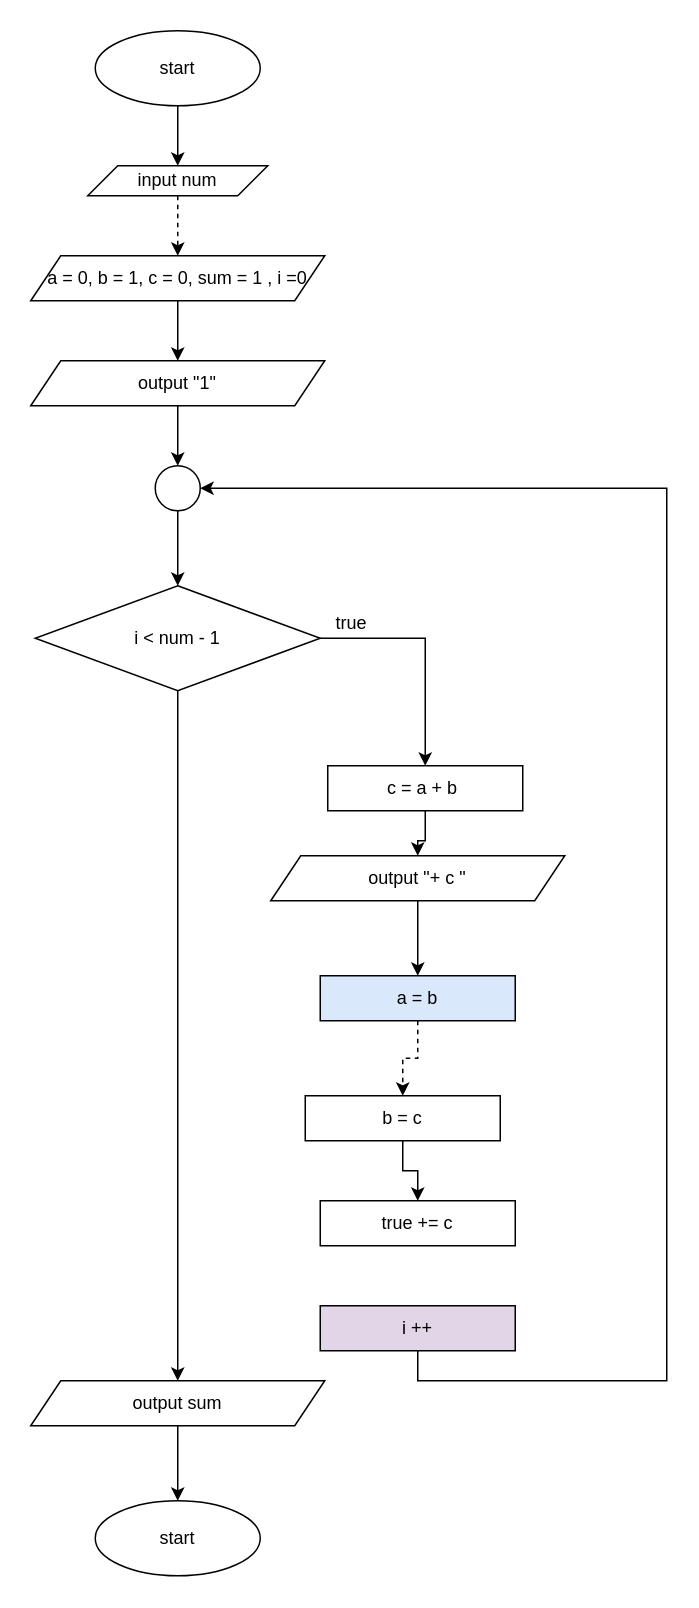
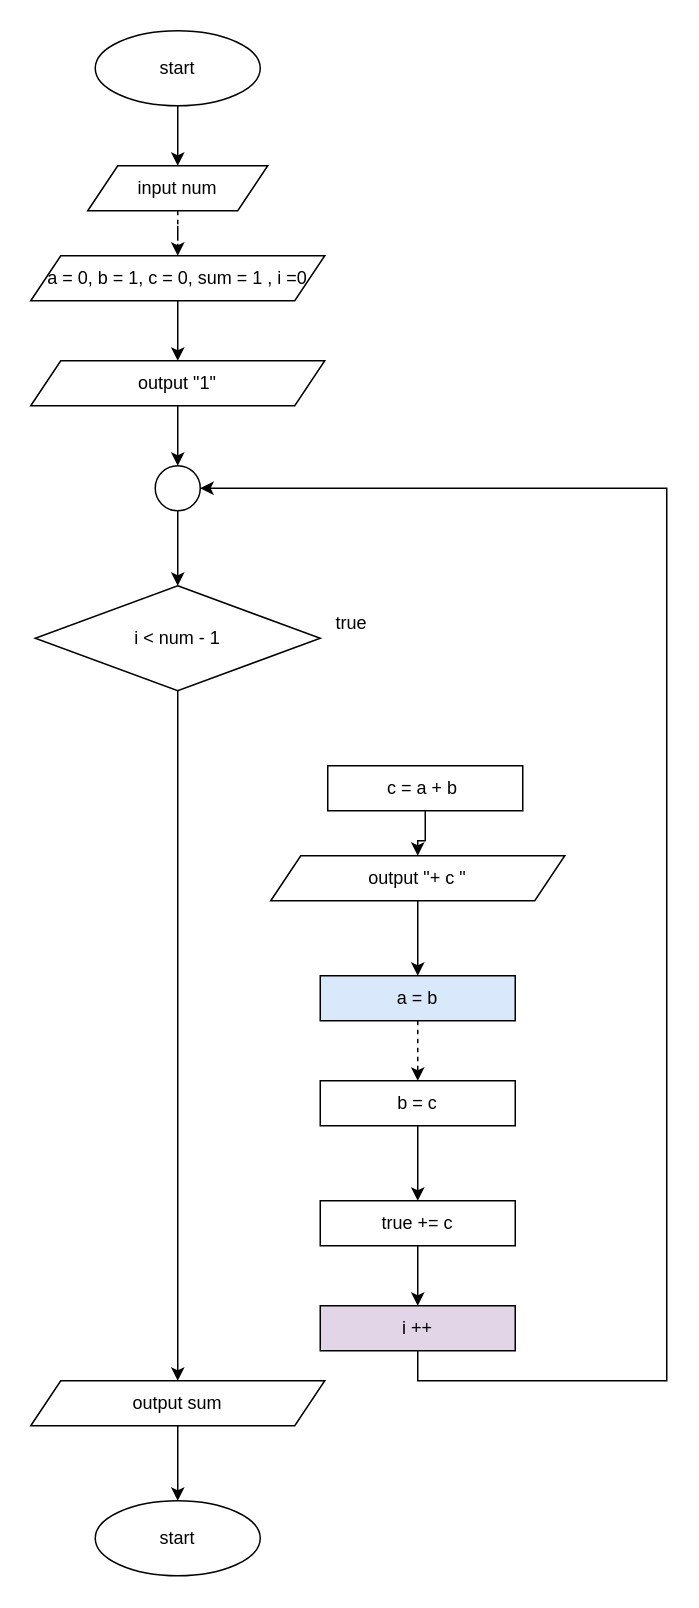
  <mxCell id="0" />
  <mxCell id="1" parent="0" />
  <mxCell id="2" value="" style="edgeStyle=orthogonalEdgeStyle;rounded=0;orthogonalLoop=1;jettySize=auto;html=1;" edge="1" parent="1" source="3" target="5"><mxGeometry relative="1" as="geometry" /></mxCell>
  <mxCell id="3" value="start" style="ellipse;whiteSpace=wrap;html=1;" vertex="1" parent="1"><mxGeometry x="63" y="20" width="110" height="50" as="geometry" /></mxCell>
  <mxCell id="4" value="" style="edgeStyle=orthogonalEdgeStyle;rounded=0;orthogonalLoop=1;jettySize=auto;html=1;dashed=1;" edge="1" parent="1" source="5" target="7"><mxGeometry relative="1" as="geometry" /></mxCell>
- <mxCell id="5" value="input num" style="shape=parallelogram;perimeter=parallelogramPerimeter;whiteSpace=wrap;html=1;fixedSize=1;" vertex="1" parent="1"><mxGeometry x="58" y="110" width="120" height="20" as="geometry" /></mxCell>
+ <mxCell id="5" value="input num" style="shape=parallelogram;perimeter=parallelogramPerimeter;whiteSpace=wrap;html=1;fixedSize=1;" vertex="1" parent="1"><mxGeometry x="58" y="110" width="120" height="30" as="geometry" /></mxCell>
  <mxCell id="6" value="" style="edgeStyle=orthogonalEdgeStyle;rounded=0;orthogonalLoop=1;jettySize=auto;html=1;" edge="1" parent="1" source="7" target="9"><mxGeometry relative="1" as="geometry" /></mxCell>
  <mxCell id="7" value="a = 0, b = 1, c = 0, sum = 1 , i =0" style="shape=parallelogram;perimeter=parallelogramPerimeter;whiteSpace=wrap;html=1;fixedSize=1;" vertex="1" parent="1"><mxGeometry x="20" y="170" width="196" height="30" as="geometry" /></mxCell>
  <mxCell id="8" value="" style="edgeStyle=orthogonalEdgeStyle;rounded=0;orthogonalLoop=1;jettySize=auto;html=1;" edge="1" parent="1" source="9" target="14"><mxGeometry relative="1" as="geometry" /></mxCell>
  <mxCell id="9" value="output &quot;1&quot;" style="shape=parallelogram;perimeter=parallelogramPerimeter;whiteSpace=wrap;html=1;fixedSize=1;" vertex="1" parent="1"><mxGeometry x="20" y="240" width="196" height="30" as="geometry" /></mxCell>
- <mxCell id="10" style="edgeStyle=orthogonalEdgeStyle;rounded=0;orthogonalLoop=1;jettySize=auto;html=1;exitX=1;exitY=0.5;exitDx=0;exitDy=0;entryX=0.5;entryY=0;entryDx=0;entryDy=0;" edge="1" parent="1" source="12" target="16"><mxGeometry relative="1" as="geometry" /></mxCell>
  <mxCell id="11" style="edgeStyle=orthogonalEdgeStyle;rounded=0;orthogonalLoop=1;jettySize=auto;html=1;exitX=0.5;exitY=1;exitDx=0;exitDy=0;" edge="1" parent="1" source="12"><mxGeometry relative="1" as="geometry"><mxPoint x="118" y="920" as="targetPoint" /></mxGeometry></mxCell>
  <mxCell id="12" value="i &amp;lt; num - 1" style="rhombus;whiteSpace=wrap;html=1;" vertex="1" parent="1"><mxGeometry x="23" y="390" width="190" height="70" as="geometry" /></mxCell>
  <mxCell id="13" value="" style="edgeStyle=orthogonalEdgeStyle;rounded=0;orthogonalLoop=1;jettySize=auto;html=1;" edge="1" parent="1" source="14" target="12"><mxGeometry relative="1" as="geometry" /></mxCell>
  <mxCell id="14" value="" style="ellipse;whiteSpace=wrap;html=1;aspect=fixed;" vertex="1" parent="1"><mxGeometry x="103" y="310" width="30" height="30" as="geometry" /></mxCell>
  <mxCell id="15" value="" style="edgeStyle=orthogonalEdgeStyle;rounded=0;orthogonalLoop=1;jettySize=auto;html=1;" edge="1" parent="1" source="16" target="18"><mxGeometry relative="1" as="geometry" /></mxCell>
  <mxCell id="16" value="c = a + b&amp;nbsp;" style="rounded=0;whiteSpace=wrap;html=1;" vertex="1" parent="1"><mxGeometry x="218" y="510" width="130" height="30" as="geometry" /></mxCell>
  <mxCell id="17" value="" style="edgeStyle=orthogonalEdgeStyle;rounded=0;orthogonalLoop=1;jettySize=auto;html=1;" edge="1" parent="1" source="18" target="20"><mxGeometry relative="1" as="geometry" /></mxCell>
  <mxCell id="18" value="output &quot;+ c &quot;" style="shape=parallelogram;perimeter=parallelogramPerimeter;whiteSpace=wrap;html=1;fixedSize=1;" vertex="1" parent="1"><mxGeometry x="180" y="570" width="196" height="30" as="geometry" /></mxCell>
  <mxCell id="19" value="" style="edgeStyle=orthogonalEdgeStyle;rounded=0;orthogonalLoop=1;jettySize=auto;html=1;dashed=1;" edge="1" parent="1" source="20" target="24"><mxGeometry relative="1" as="geometry" /></mxCell>
  <mxCell id="20" value="a = b" style="rounded=0;whiteSpace=wrap;html=1;fillColor=#dae8fc;" vertex="1" parent="1"><mxGeometry x="213" y="650" width="130" height="30" as="geometry" /></mxCell>
+ <mxCell id="21" value="" style="edgeStyle=orthogonalEdgeStyle;rounded=0;orthogonalLoop=1;jettySize=auto;html=1;" edge="1" parent="1" source="22" target="26"><mxGeometry relative="1" as="geometry" /></mxCell>
  <mxCell id="22" value="true += c" style="rounded=0;whiteSpace=wrap;html=1;" vertex="1" parent="1"><mxGeometry x="213" y="800" width="130" height="30" as="geometry" /></mxCell>
  <mxCell id="23" value="" style="edgeStyle=orthogonalEdgeStyle;rounded=0;orthogonalLoop=1;jettySize=auto;html=1;" edge="1" parent="1" source="24" target="22"><mxGeometry relative="1" as="geometry" /></mxCell>
- <mxCell id="24" value="b = c" style="rounded=0;whiteSpace=wrap;html=1;" vertex="1" parent="1"><mxGeometry x="203" y="730" width="130" height="30" as="geometry" /></mxCell>
+ <mxCell id="24" value="b = c" style="rounded=0;whiteSpace=wrap;html=1;" vertex="1" parent="1"><mxGeometry x="213" y="720" width="130" height="30" as="geometry" /></mxCell>
  <mxCell id="25" style="edgeStyle=orthogonalEdgeStyle;rounded=0;orthogonalLoop=1;jettySize=auto;html=1;exitX=0.5;exitY=1;exitDx=0;exitDy=0;entryX=1;entryY=0.5;entryDx=0;entryDy=0;" edge="1" parent="1" source="26" target="14"><mxGeometry relative="1" as="geometry"><Array as="points"><mxPoint x="278" y="920" /><mxPoint x="444" y="920" /><mxPoint x="444" y="325" /></Array></mxGeometry></mxCell>
  <mxCell id="26" value="i ++" style="rounded=0;whiteSpace=wrap;html=1;fillColor=#e1d5e7;" vertex="1" parent="1"><mxGeometry x="213" y="870" width="130" height="30" as="geometry" /></mxCell>
  <mxCell id="27" value="" style="edgeStyle=orthogonalEdgeStyle;rounded=0;orthogonalLoop=1;jettySize=auto;html=1;" edge="1" parent="1" source="28" target="29"><mxGeometry relative="1" as="geometry" /></mxCell>
  <mxCell id="28" value="output sum" style="shape=parallelogram;perimeter=parallelogramPerimeter;whiteSpace=wrap;html=1;fixedSize=1;" vertex="1" parent="1"><mxGeometry x="20" y="920" width="196" height="30" as="geometry" /></mxCell>
  <mxCell id="29" value="start" style="ellipse;whiteSpace=wrap;html=1;" vertex="1" parent="1"><mxGeometry x="63" y="1000" width="110" height="50" as="geometry" /></mxCell>
  <mxCell id="30" value="true" style="text;html=1;align=center;verticalAlign=middle;whiteSpace=wrap;rounded=0;" vertex="1" parent="1"><mxGeometry x="204" y="400" width="60" height="30" as="geometry" /></mxCell>
